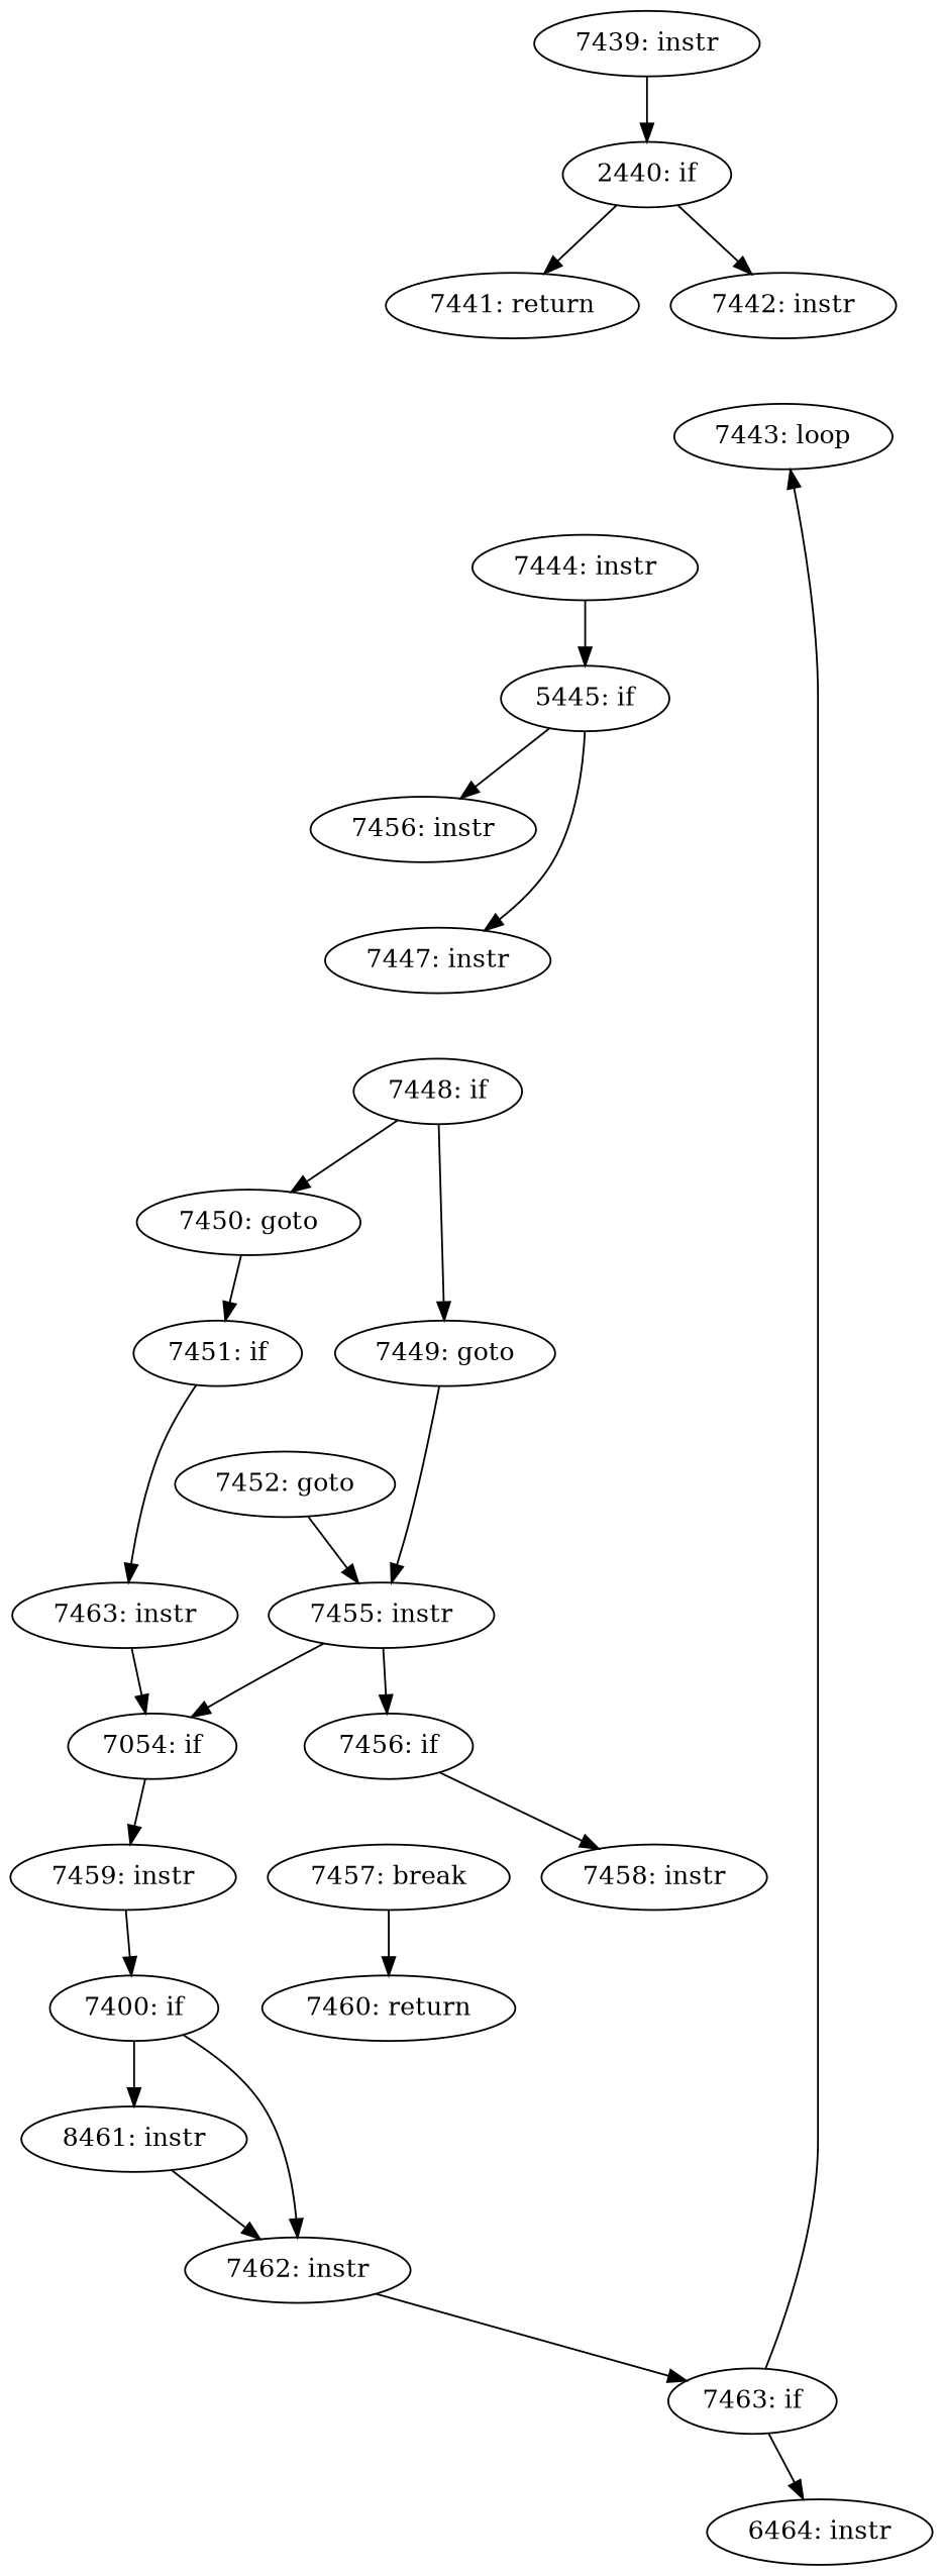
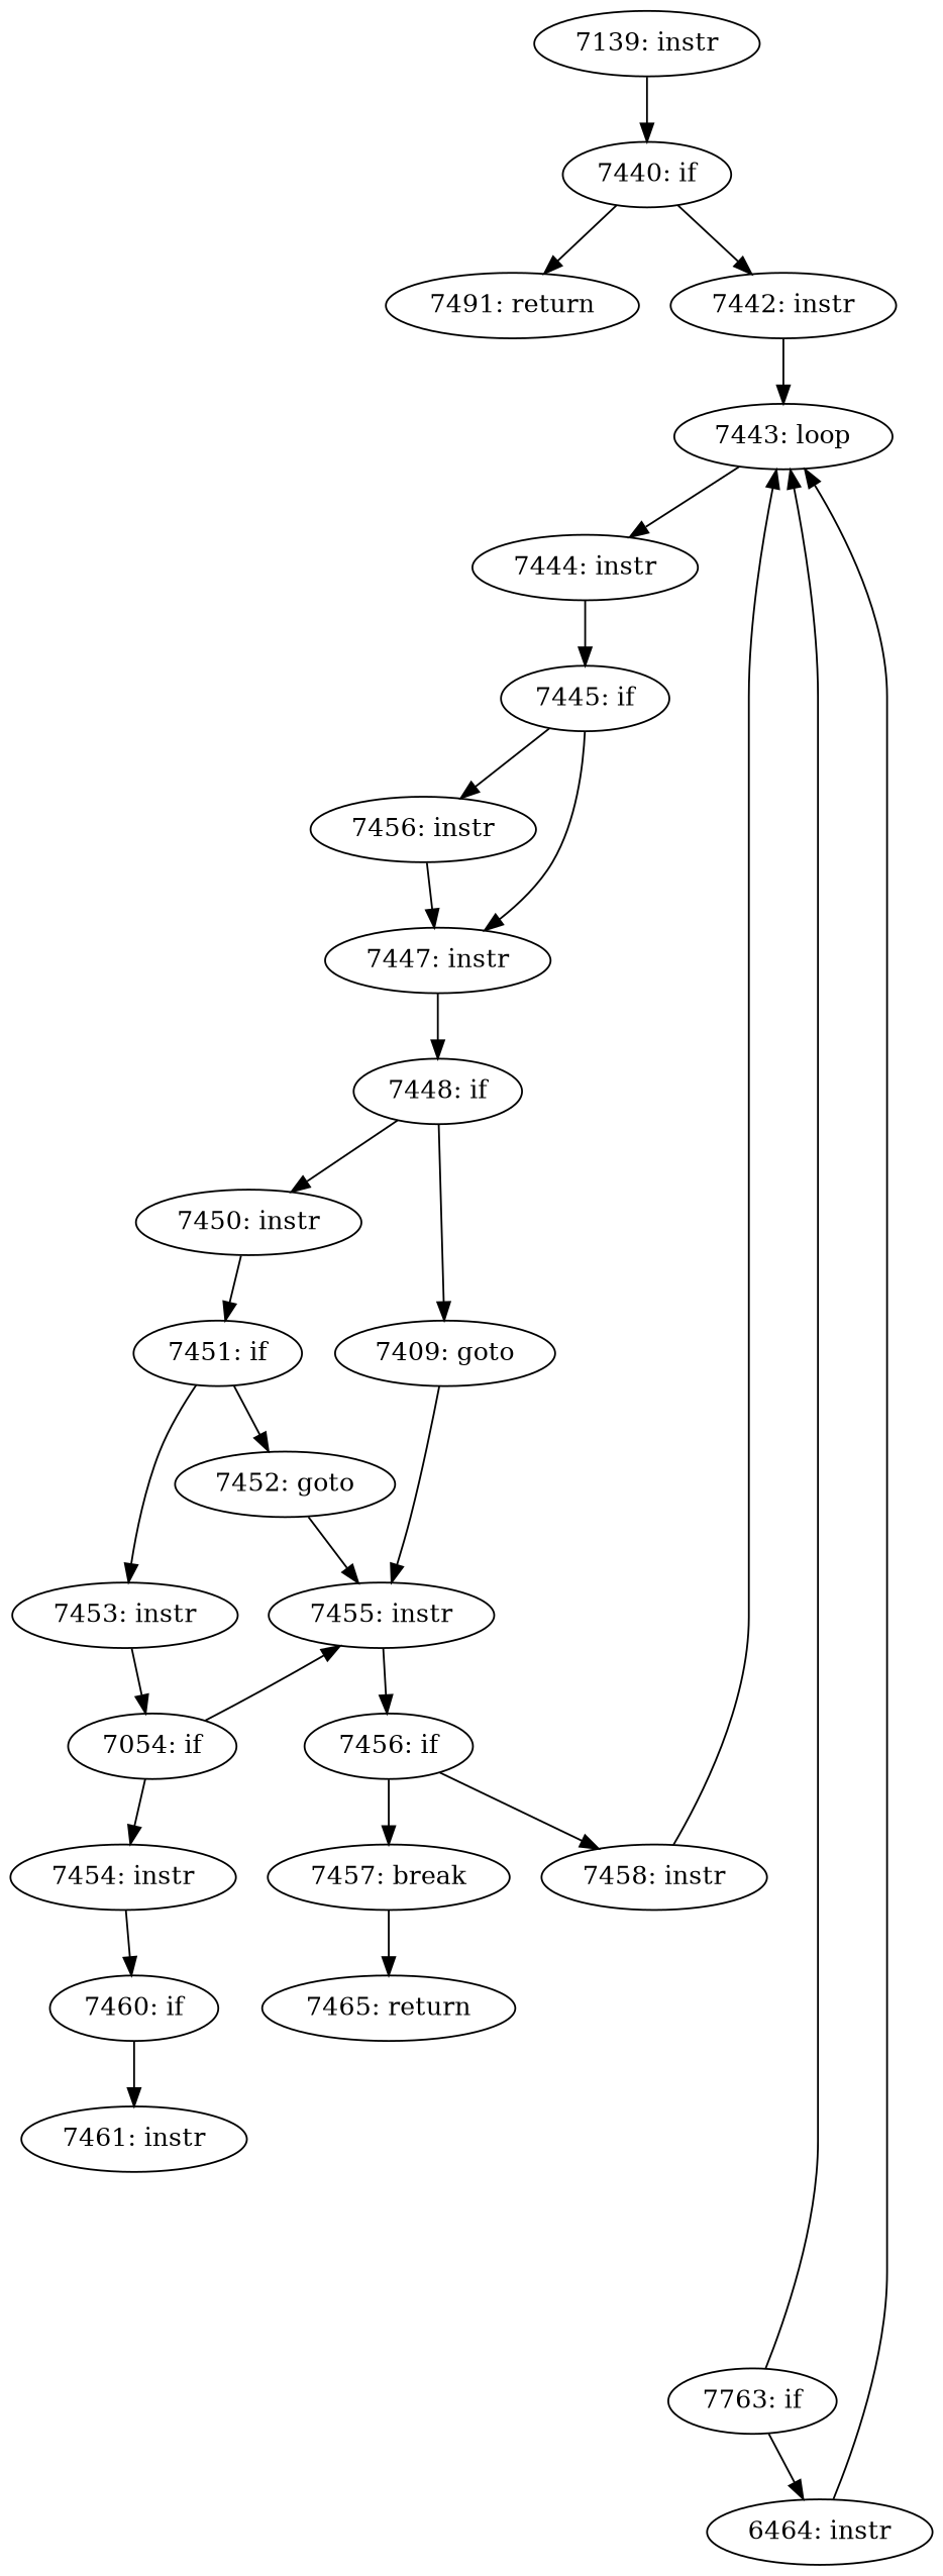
  digraph {
-   n1 [label="7439: instr"]
-   n2 [label="2440: if"]
-   n3 [label="7441: return"]
+   n1 [label="7139: instr"]
+   n2 [label="7440: if"]
+   n3 [label="7491: return"]
    n4 [label="7442: instr"]
    n5 [label="7443: loop"]
    n6 [label="7444: instr"]
-   n7 [label="5445: if"]
+   n7 [label="7445: if"]
    n8 [label="7447: instr"]
    n9 [label="7456: instr"]
    n10 [label="7448: if"]
-   n11 [label="7449: goto"]
-   n12 [label="7450: goto"]
+   n11 [label="7409: goto"]
+   n12 [label="7450: instr"]
    n13 [label="7455: instr"]
    n14 [label="7451: if"]
    n15 [label="7456: if"]
    n16 [label="7452: goto"]
-   n17 [label="7463: instr"]
+   n17 [label="7453: instr"]
    n18 [label="7457: break"]
    n19 [label="7458: instr"]
    n20 [label="7054: if"]
-   n21 [label="7459: instr"]
-   n22 [label="7400: if"]
-   n23 [label="8461: instr"]
-   n24 [label="7462: instr"]
-   n25 [label="7460: return"]
-   n26 [label="7463: if"]
+   n21 [label="7454: instr"]
+   n22 [label="7460: if"]
+   n23 [label="7461: instr"]
+   n25 [label="7465: return"]
+   n26 [label="7763: if"]
    n27 [label="6464: instr"]
    n1 -> n2
    n2 -> n3
    n2 -> n4
+   n4 -> n5
+   n5 -> n6
    n6 -> n7
    n7 -> n8
    n7 -> n9
+   n8 -> n10
+   n9 -> n8
    n10 -> n11
    n10 -> n12
    n11 -> n13
    n12 -> n14
    n13 -> n15
+   n14 -> n16
    n14 -> n17
+   n15 -> n18
    n15 -> n19
    n16 -> n13
    n17 -> n20
    n18 -> n25
-   n13 -> n20
+   n19 -> n5
+   n20 -> n13
    n20 -> n21
    n21 -> n22
    n22 -> n23
-   n22 -> n24
-   n23 -> n24
-   n24 -> n26
    n26 -> n5
    n26 -> n27
+   n27 -> n5
  }
